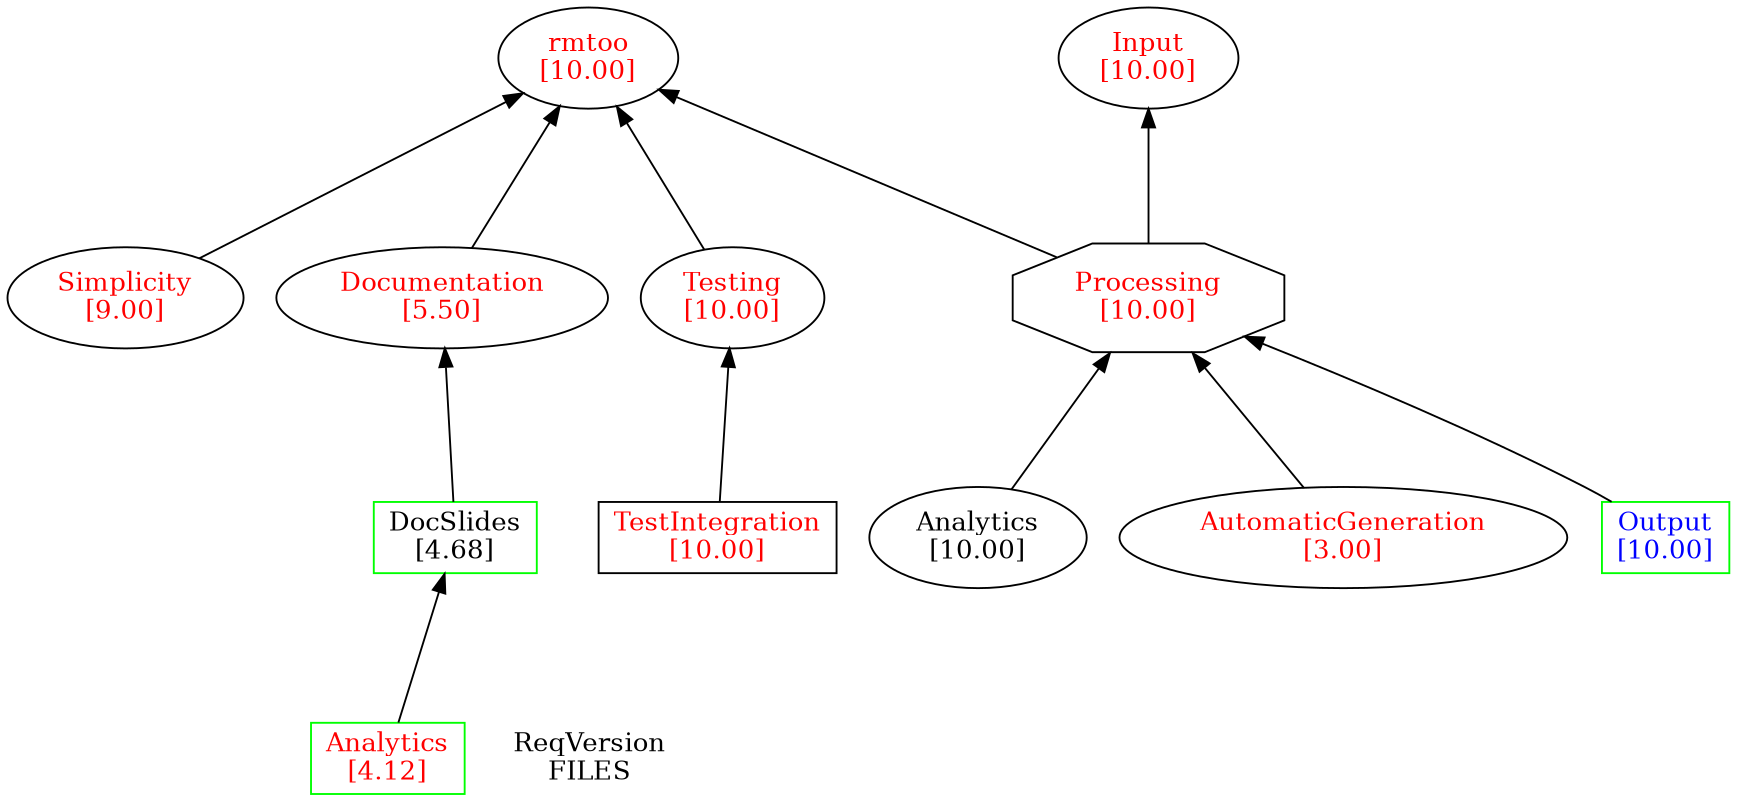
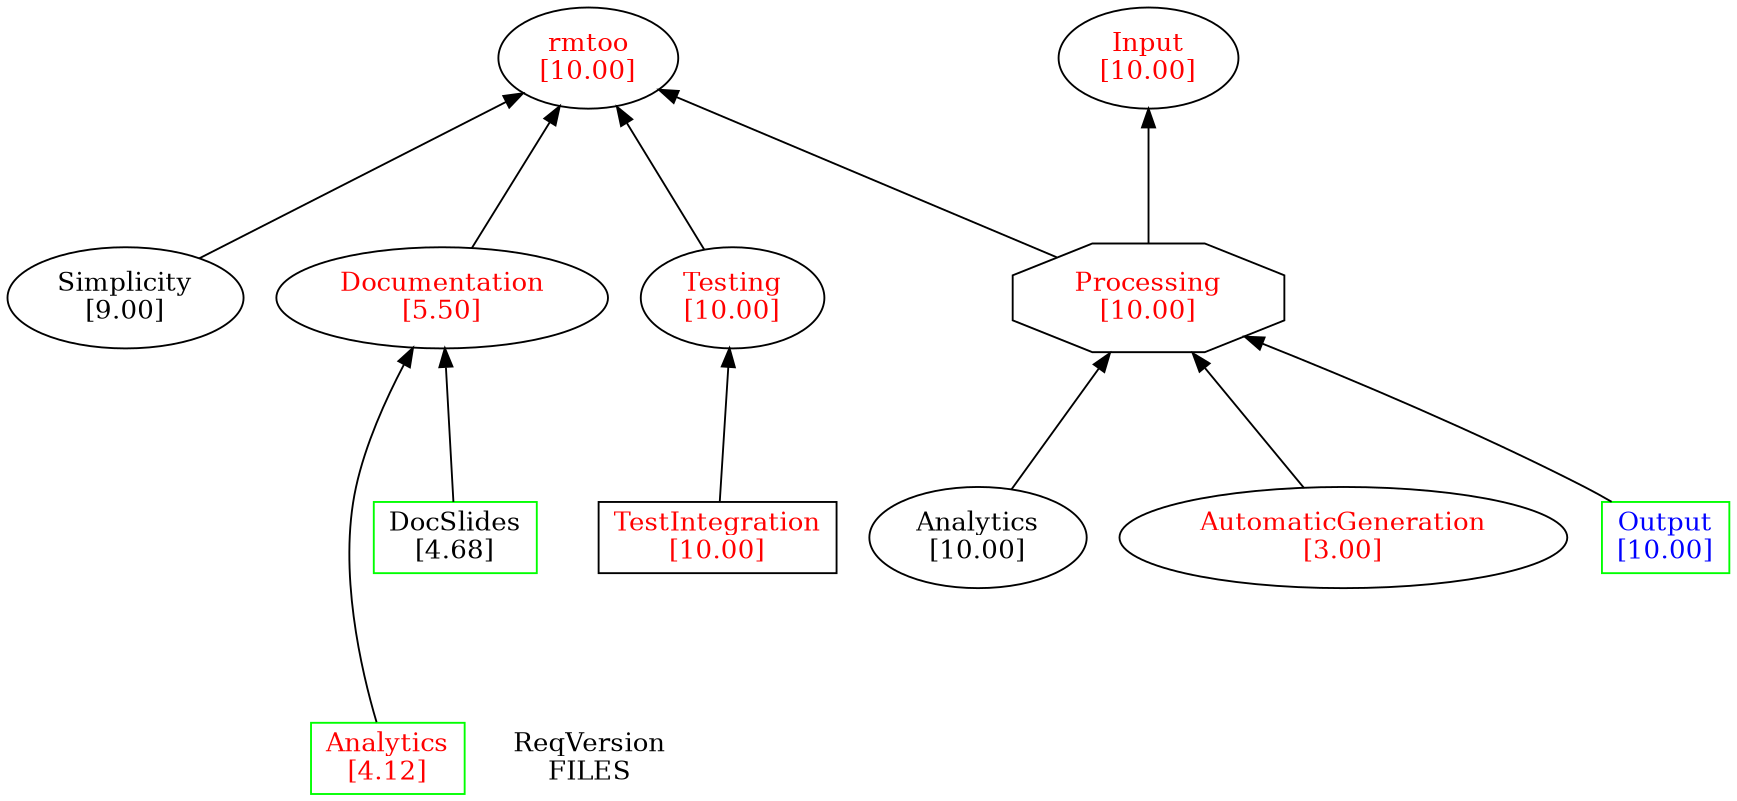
  digraph {
    mclimit=10.0
    nslimit=10.0
    rankdir=BT
    ranksep=1
    node [fontcolor=red]
    n1 [label="Analytics\n[10.00]" fontcolor=""]
    n2 [label="Processing\n[10.00]" shape=octagon]
    n3 [label="rmtoo\n[10.00]"]
    n4 [label="Input\n[10.00]"]
    n5 [label="AutomaticGeneration\n[3.00]"]
    n6 [color=green label="Analytics\n[4.12]" shape=box]
    n7 [label="Documentation\n[5.50]"]
    n8 [color=green label="DocSlides\n[4.68]" shape=box fontcolor=""]
    n9 [color=green fontcolor=blue label="Output\n[10.00]" shape=box]
-   n10 [label="Simplicity\n[9.00]"]
+   n10 [fontcolor=black label="Simplicity\n[9.00]"]
    n11 [label="TestIntegration\n[10.00]" shape=box]
    n12 [label="Testing\n[10.00]"]
    n13 [label="ReqVersion\nFILES" shape=plaintext fontcolor=""]
    n1 -> n2
    n2 -> n3
    n2 -> n4
    n5 -> n2
-   n6 -> n8
+   n6 -> n7
    n7 -> n3
    n8 -> n7
    n9 -> n2
    n10 -> n3
    n11 -> n12
    n12 -> n3
  }
